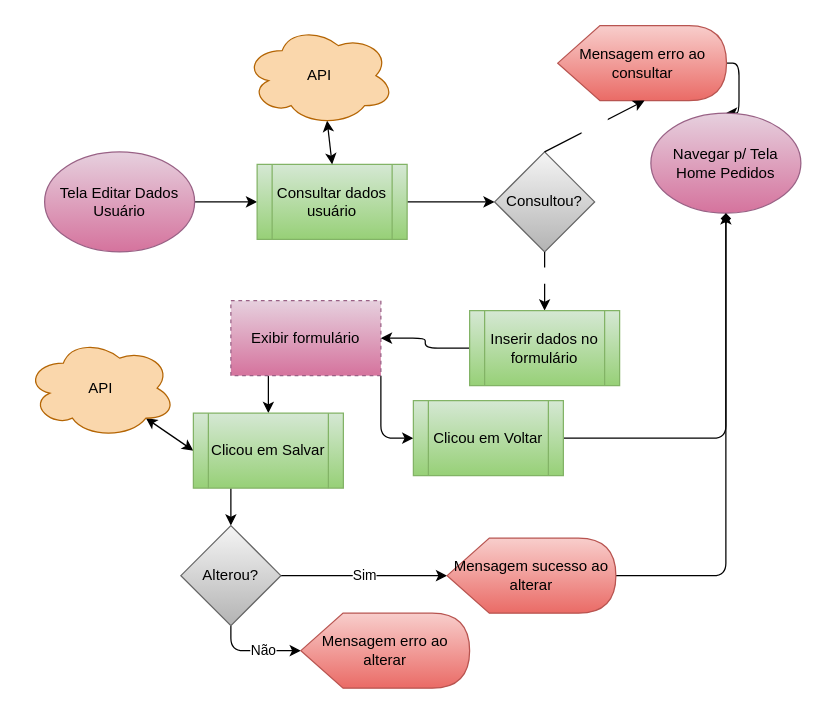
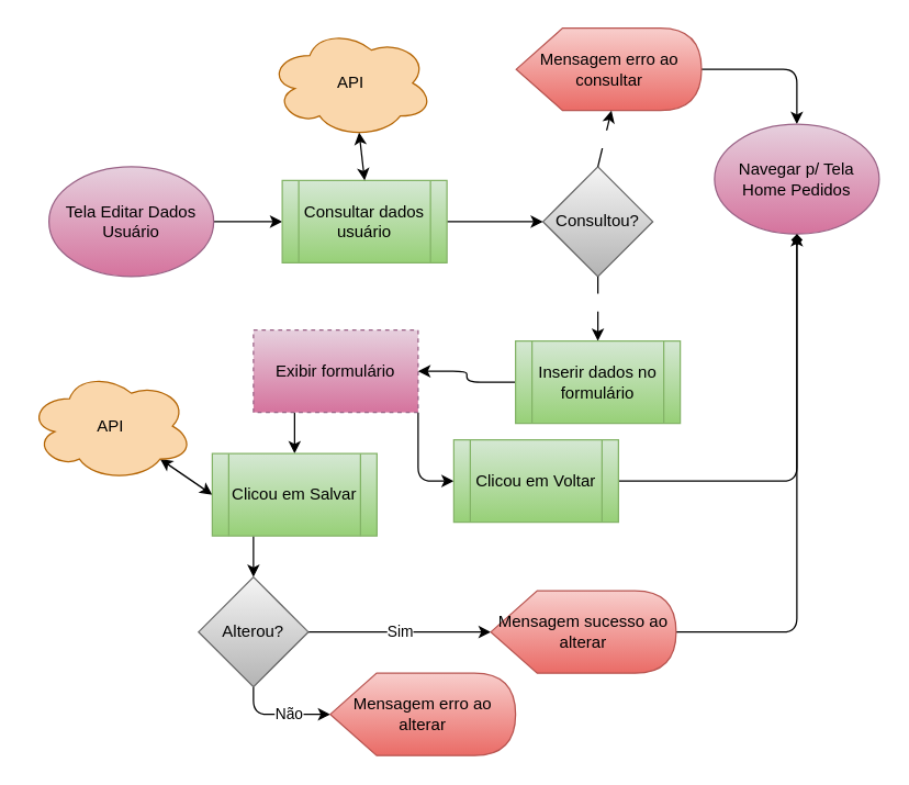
  <mxCell id="0" />
  <mxCell id="1" parent="0" />
  <mxCell id="2" style="edgeStyle=none;html=1;exitX=1;exitY=0.5;exitDx=0;exitDy=0;entryX=0;entryY=0.5;entryDx=0;entryDy=0;" edge="1" parent="1" source="3" target="5"><mxGeometry relative="1" as="geometry" /></mxCell>
  <mxCell id="3" value="Tela Editar Dados Usuário" style="ellipse;whiteSpace=wrap;html=1;fillColor=#e6d0de;strokeColor=#996185;fontStyle=0;gradientColor=#d5739d;fontColor=#000000;" parent="1" vertex="1"><mxGeometry x="35" y="121" width="120" height="80" as="geometry" /></mxCell>
  <mxCell id="4" style="edgeStyle=none;html=1;exitX=1;exitY=0.5;exitDx=0;exitDy=0;entryX=0;entryY=0.5;entryDx=0;entryDy=0;" parent="1" source="5" target="11" edge="1"><mxGeometry relative="1" as="geometry"><mxPoint x="357" y="161" as="targetPoint" /></mxGeometry></mxCell>
  <mxCell id="5" value="Consultar dados usuário" style="shape=process;whiteSpace=wrap;html=1;backgroundOutline=1;fillColor=#d5e8d4;gradientColor=#97d077;strokeColor=#82b366;fontColor=#000000;" parent="1" vertex="1"><mxGeometry x="205" y="131" width="120" height="60" as="geometry" /></mxCell>
  <mxCell id="6" style="edgeStyle=none;html=1;exitX=0.55;exitY=0.95;exitDx=0;exitDy=0;exitPerimeter=0;entryX=0.5;entryY=0;entryDx=0;entryDy=0;startArrow=classic;startFill=1;" parent="1" source="7" target="5" edge="1"><mxGeometry relative="1" as="geometry" /></mxCell>
  <mxCell id="7" value="API" style="ellipse;shape=cloud;whiteSpace=wrap;html=1;fillColor=#fad7ac;strokeColor=#b46504;fontColor=#000000;" parent="1" vertex="1"><mxGeometry x="195" y="20" width="120" height="80" as="geometry" /></mxCell>
  <mxCell id="8" style="edgeStyle=orthogonalEdgeStyle;html=1;exitX=1;exitY=1;exitDx=0;exitDy=0;entryX=0;entryY=0.5;entryDx=0;entryDy=0;" parent="1" source="10" target="20" edge="1"><mxGeometry relative="1" as="geometry" /></mxCell>
  <mxCell id="9" style="edgeStyle=orthogonalEdgeStyle;html=1;exitX=0.25;exitY=1;exitDx=0;exitDy=0;" parent="1" source="10" target="23" edge="1"><mxGeometry relative="1" as="geometry" /></mxCell>
  <mxCell id="10" value="Exibir formulário" style="whiteSpace=wrap;html=1;fillColor=#e6d0de;strokeColor=#996185;fontColor=#000000;fontStyle=0;gradientColor=#d5739d;dashed=1;" parent="1" vertex="1"><mxGeometry x="184" y="240" width="120" height="60" as="geometry" /></mxCell>
  <mxCell id="11" value="Consultou?" style="rhombus;whiteSpace=wrap;html=1;fillColor=#f5f5f5;gradientColor=#b3b3b3;strokeColor=#666666;fontColor=#000000;" parent="1" vertex="1"><mxGeometry x="395" y="121" width="80" height="80" as="geometry" /></mxCell>
  <mxCell id="12" style="edgeStyle=orthogonalEdgeStyle;html=1;exitX=1;exitY=0.5;exitDx=0;exitDy=0;exitPerimeter=0;entryX=0.5;entryY=0;entryDx=0;entryDy=0;" parent="1" source="13" target="16" edge="1"><mxGeometry relative="1" as="geometry"><mxPoint x="640" y="50" as="targetPoint" /></mxGeometry></mxCell>
- <mxCell id="13" value="Mensagem erro ao consultar" style="shape=display;whiteSpace=wrap;html=1;fillColor=#f8cecc;gradientColor=#ea6b66;strokeColor=#b85450;fontColor=#000000;" parent="1" vertex="1"><mxGeometry x="445.5" y="20" width="135" height="60" as="geometry" /></mxCell>
+ <mxCell id="13" value="Mensagem erro ao consultar" style="shape=display;whiteSpace=wrap;html=1;fillColor=#f8cecc;gradientColor=#ea6b66;strokeColor=#b85450;fontColor=#000000;" parent="1" vertex="1"><mxGeometry x="375.5" y="20" width="135" height="60" as="geometry" /></mxCell>
  <mxCell id="14" value="Não" style="edgeStyle=none;html=1;fontColor=#FFFFFF;entryX=0;entryY=0;entryDx=69.375;entryDy=60;entryPerimeter=0;exitX=0.5;exitY=0;exitDx=0;exitDy=0;" parent="1" source="11" target="13" edge="1"><mxGeometry relative="1" as="geometry"><mxPoint x="283.875" y="70" as="targetPoint" /><mxPoint x="282" y="121" as="sourcePoint" /><mxPoint as="offset" /></mxGeometry></mxCell>
  <mxCell id="15" value="Sim" style="edgeStyle=orthogonalEdgeStyle;html=1;exitX=0.5;exitY=1;exitDx=0;exitDy=0;fontColor=#FFFFFF;entryX=0.5;entryY=0;entryDx=0;entryDy=0;" parent="1" source="11" target="18" edge="1"><mxGeometry x="-0.2" relative="1" as="geometry"><mxPoint x="443" y="270" as="targetPoint" /><mxPoint as="offset" /><mxPoint x="322" y="161" as="sourcePoint" /></mxGeometry></mxCell>
  <mxCell id="16" value="Navegar p/ Tela&lt;br&gt;Home Pedidos" style="ellipse;whiteSpace=wrap;html=1;fillColor=#e6d0de;strokeColor=#996185;fontStyle=0;gradientColor=#d5739d;fontColor=#000000;" parent="1" vertex="1"><mxGeometry x="520" y="90" width="120" height="80" as="geometry" /></mxCell>
  <mxCell id="17" style="edgeStyle=orthogonalEdgeStyle;html=1;entryX=1;entryY=0.5;entryDx=0;entryDy=0;" parent="1" source="18" target="10" edge="1"><mxGeometry relative="1" as="geometry" /></mxCell>
  <mxCell id="18" value="Inserir dados no formulário" style="shape=process;whiteSpace=wrap;html=1;backgroundOutline=1;fillColor=#d5e8d4;gradientColor=#97d077;strokeColor=#82b366;fontColor=#000000;" parent="1" vertex="1"><mxGeometry x="375" y="248" width="120" height="60" as="geometry" /></mxCell>
  <mxCell id="19" style="edgeStyle=orthogonalEdgeStyle;html=1;exitX=1;exitY=0.5;exitDx=0;exitDy=0;entryX=0.5;entryY=1;entryDx=0;entryDy=0;endArrow=diamond;" parent="1" source="20" target="16" edge="1"><mxGeometry relative="1" as="geometry" /></mxCell>
  <mxCell id="20" value="Clicou em Voltar" style="shape=process;whiteSpace=wrap;html=1;backgroundOutline=1;fillColor=#d5e8d4;gradientColor=#97d077;strokeColor=#82b366;fontColor=#000000;" parent="1" vertex="1"><mxGeometry x="330" y="320" width="120" height="60" as="geometry" /></mxCell>
  <mxCell id="21" style="html=1;exitX=0;exitY=0.5;exitDx=0;exitDy=0;entryX=0.8;entryY=0.8;entryDx=0;entryDy=0;entryPerimeter=0;startArrow=classic;startFill=1;" parent="1" source="23" target="28" edge="1"><mxGeometry relative="1" as="geometry"><mxPoint x="100" y="360" as="targetPoint" /></mxGeometry></mxCell>
  <mxCell id="22" style="edgeStyle=none;html=1;exitX=0.25;exitY=1;exitDx=0;exitDy=0;entryX=0.5;entryY=0;entryDx=0;entryDy=0;startArrow=none;startFill=0;" parent="1" source="23" target="27" edge="1"><mxGeometry relative="1" as="geometry" /></mxCell>
  <mxCell id="23" value="Clicou em Salvar" style="shape=process;whiteSpace=wrap;html=1;backgroundOutline=1;fillColor=#d5e8d4;gradientColor=#97d077;strokeColor=#82b366;fontColor=#000000;" parent="1" vertex="1"><mxGeometry x="154" y="330" width="120" height="60" as="geometry" /></mxCell>
  <mxCell id="24" value="" style="edgeStyle=orthogonalEdgeStyle;html=1;entryX=0.5;entryY=1;entryDx=0;entryDy=0;startArrow=none;startFill=0;exitX=1;exitY=0.5;exitDx=0;exitDy=0;exitPerimeter=0;" parent="1" source="29" target="16" edge="1"><mxGeometry x="-0.902" relative="1" as="geometry"><mxPoint x="550" y="480" as="sourcePoint" /><mxPoint as="offset" /></mxGeometry></mxCell>
  <mxCell id="25" value="Sim" style="edgeStyle=orthogonalEdgeStyle;html=1;exitX=1;exitY=0.5;exitDx=0;exitDy=0;entryX=0;entryY=0.5;entryDx=0;entryDy=0;entryPerimeter=0;startArrow=none;startFill=0;" parent="1" source="27" target="29" edge="1"><mxGeometry relative="1" as="geometry" /></mxCell>
  <mxCell id="26" value="Não" style="edgeStyle=orthogonalEdgeStyle;html=1;exitX=0.5;exitY=1;exitDx=0;exitDy=0;entryX=0;entryY=0.5;entryDx=0;entryDy=0;entryPerimeter=0;startArrow=none;startFill=0;" parent="1" source="27" target="30" edge="1"><mxGeometry x="0.21" relative="1" as="geometry"><mxPoint as="offset" /></mxGeometry></mxCell>
  <mxCell id="27" value="Alterou?" style="rhombus;whiteSpace=wrap;html=1;fillColor=#f5f5f5;gradientColor=#b3b3b3;strokeColor=#666666;fontColor=#000000;" parent="1" vertex="1"><mxGeometry x="144" y="420" width="80" height="80" as="geometry" /></mxCell>
  <mxCell id="28" value="API" style="ellipse;shape=cloud;whiteSpace=wrap;html=1;fillColor=#fad7ac;strokeColor=#b46504;fontColor=#000000;" parent="1" vertex="1"><mxGeometry y="270" width="120" height="80" as="geometry" x="20" /></mxCell>
  <mxCell id="29" value="Mensagem sucesso ao alterar" style="shape=display;whiteSpace=wrap;html=1;fillColor=#f8cecc;gradientColor=#ea6b66;strokeColor=#b85450;fontColor=#000000;" parent="1" vertex="1"><mxGeometry x="357" y="430" width="135" height="60" as="geometry" /></mxCell>
  <mxCell id="30" value="Mensagem erro ao alterar" style="shape=display;whiteSpace=wrap;html=1;fillColor=#f8cecc;gradientColor=#ea6b66;strokeColor=#b85450;fontColor=#000000;" parent="1" vertex="1"><mxGeometry x="240" y="490" width="135" height="60" as="geometry" /></mxCell>
